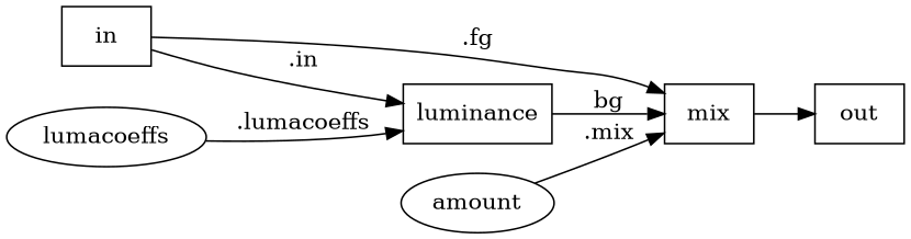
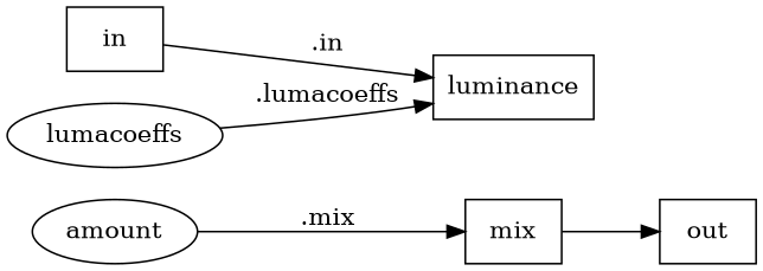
  digraph {
    fontname="DejaVu Serif"
    rankdir=LR
    node [fontname="DejaVu Serif" shape=box]
    edge [fontname="DejaVu Serif"]
    n1 [label=mix]
    n2 [label=out]
    n3 [label=in]
    n4 [label=luminance]
    n5 [label=amount shape=ellipse]
    n6 [label=lumacoeffs shape=ellipse]
    n1 -> n2
-   n3 -> n1 [label=".fg"]
    n3 -> n4 [label=".in"]
-   n4 -> n1 [label=bg]
    n5 -> n1 [label=".mix"]
    n6 -> n4 [label=".lumacoeffs"]
  }
